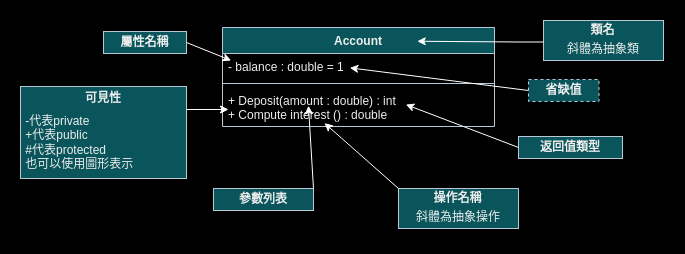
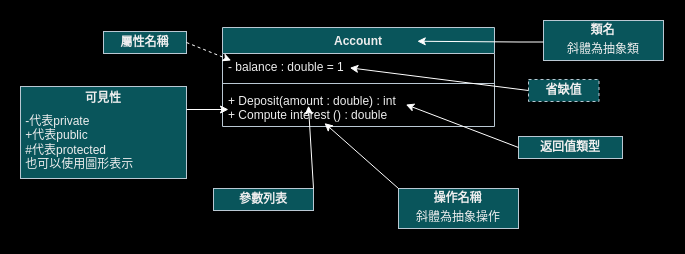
  <mxCell id="0" />
  <mxCell id="1" parent="0" />
  <mxCell id="2" value="Account&lt;br&gt;" style="swimlane;fontStyle=1;align=center;verticalAlign=top;childLayout=stackLayout;horizontal=1;startSize=26;horizontalStack=0;resizeParent=1;resizeParentMax=0;resizeLast=0;collapsible=1;marginBottom=0;whiteSpace=wrap;html=1;strokeColor=#BAC8D3;fontColor=#EEEEEE;fillColor=#09555B;" vertex="1" parent="1"><mxGeometry x="222" y="27" width="272" height="99" as="geometry" /></mxCell>
  <mxCell id="3" value="- balance : double = 1" style="text;strokeColor=none;fillColor=none;align=left;verticalAlign=top;spacingLeft=4;spacingRight=4;overflow=hidden;rotatable=0;points=[[0,0.5],[1,0.5]];portConstraint=eastwest;whiteSpace=wrap;html=1;fontColor=#EEEEEE;" vertex="1" parent="2"><mxGeometry y="26" width="272" height="26" as="geometry" /></mxCell>
  <mxCell id="4" value="" style="line;strokeWidth=1;fillColor=none;align=left;verticalAlign=middle;spacingTop=-1;spacingLeft=3;spacingRight=3;rotatable=0;labelPosition=right;points=[];portConstraint=eastwest;strokeColor=inherit;fontColor=#EEEEEE;" vertex="1" parent="2"><mxGeometry y="52" width="272" height="8" as="geometry" /></mxCell>
  <mxCell id="5" value="+ Deposit(amount : double) : int&lt;br&gt;+ Compute interest () : double" style="text;strokeColor=none;fillColor=none;align=left;verticalAlign=top;spacingLeft=4;spacingRight=4;overflow=hidden;rotatable=0;points=[[0,0.5],[1,0.5]];portConstraint=eastwest;whiteSpace=wrap;html=1;fontColor=#EEEEEE;" vertex="1" parent="2"><mxGeometry y="60" width="272" height="39" as="geometry" /></mxCell>
  <mxCell id="6" value="&lt;b&gt;參數列表&lt;/b&gt;" style="rounded=0;whiteSpace=wrap;html=1;strokeColor=#BAC8D3;fontColor=#EEEEEE;fillColor=#09555B;" vertex="1" parent="1"><mxGeometry x="213" y="188" width="100" height="22" as="geometry" /></mxCell>
  <mxCell id="7" value="&lt;b&gt;屬性名稱&lt;/b&gt;" style="rounded=0;whiteSpace=wrap;html=1;strokeColor=#BAC8D3;fontColor=#EEEEEE;fillColor=#09555B;" vertex="1" parent="1"><mxGeometry x="103" y="31" width="83" height="22" as="geometry" /></mxCell>
  <mxCell id="8" value="" style="rounded=0;whiteSpace=wrap;html=1;strokeColor=#BAC8D3;fontColor=#EEEEEE;fillColor=#09555B;align=left;" vertex="1" parent="1"><mxGeometry x="20" y="86" width="166" height="92" as="geometry" /></mxCell>
  <mxCell id="9" style="rounded=0;orthogonalLoop=1;jettySize=auto;html=1;exitX=1;exitY=0.25;exitDx=0;exitDy=0;strokeColor=#FFFFFF;" edge="1" parent="1" source="8"><mxGeometry relative="1" as="geometry"><mxPoint x="228" y="109" as="targetPoint" /></mxGeometry></mxCell>
  <mxCell id="10" value="&lt;b&gt;可見性&lt;/b&gt;" style="text;html=1;strokeColor=none;fillColor=none;align=center;verticalAlign=middle;whiteSpace=wrap;rounded=0;fontColor=#EEEEEE;" vertex="1" parent="1"><mxGeometry x="20" y="86" width="166" height="24" as="geometry" /></mxCell>
  <mxCell id="11" value="&amp;nbsp;-代表private&lt;br style=&quot;border-color: var(--border-color);&quot;&gt;&lt;span style=&quot;&quot;&gt;&amp;nbsp;+代表public&lt;/span&gt;&lt;br style=&quot;border-color: var(--border-color);&quot;&gt;&lt;span style=&quot;&quot;&gt;&amp;nbsp;#代表protected&lt;/span&gt;&lt;br style=&quot;border-color: var(--border-color);&quot;&gt;&lt;span style=&quot;&quot;&gt;&amp;nbsp;也可以使用圖形表示&lt;/span&gt;" style="text;html=1;strokeColor=none;fillColor=none;align=left;verticalAlign=middle;whiteSpace=wrap;rounded=0;fontColor=#EEEEEE;" vertex="1" parent="1"><mxGeometry x="20" y="109" width="165" height="65" as="geometry" /></mxCell>
  <mxCell id="12" value="" style="rounded=0;whiteSpace=wrap;html=1;strokeColor=#BAC8D3;fontColor=#EEEEEE;fillColor=#09555B;" vertex="1" parent="1"><mxGeometry x="398" y="188" width="120" height="40" as="geometry" /></mxCell>
  <mxCell id="13" value="&lt;b&gt;操作名稱&lt;/b&gt;" style="text;html=1;strokeColor=none;fillColor=none;align=center;verticalAlign=middle;whiteSpace=wrap;rounded=0;fontColor=#EEEEEE;" vertex="1" parent="1"><mxGeometry x="398" y="188" width="119" height="20" as="geometry" /></mxCell>
  <mxCell id="14" value="斜體為抽象操作" style="text;html=1;strokeColor=none;fillColor=none;align=center;verticalAlign=middle;whiteSpace=wrap;rounded=0;fontColor=#EEEEEE;" vertex="1" parent="1"><mxGeometry x="398" y="202" width="120" height="30" as="geometry" /></mxCell>
  <mxCell id="15" value="&lt;b&gt;返回值類型&lt;/b&gt;" style="rounded=0;whiteSpace=wrap;html=1;strokeColor=#BAC8D3;fontColor=#EEEEEE;fillColor=#09555B;" vertex="1" parent="1"><mxGeometry x="518" y="136" width="104" height="22" as="geometry" /></mxCell>
  <mxCell id="16" value="&lt;b&gt;省缺值&lt;/b&gt;" style="rounded=0;whiteSpace=wrap;html=1;strokeColor=#BAC8D3;fontColor=#EEEEEE;fillColor=#09555B;dashed=1;" vertex="1" parent="1"><mxGeometry x="528" y="79" width="70.5" height="22" as="geometry" /></mxCell>
  <mxCell id="17" value="" style="rounded=0;whiteSpace=wrap;html=1;strokeColor=#BAC8D3;fontColor=#EEEEEE;fillColor=#09555B;" vertex="1" parent="1"><mxGeometry x="543" y="20" width="120" height="40" as="geometry" /></mxCell>
  <mxCell id="18" value="&lt;b&gt;類名&lt;/b&gt;" style="text;html=1;strokeColor=none;fillColor=none;align=center;verticalAlign=middle;whiteSpace=wrap;rounded=0;fontColor=#EEEEEE;" vertex="1" parent="1"><mxGeometry x="543" y="20" width="119" height="20" as="geometry" /></mxCell>
  <mxCell id="19" value="斜體為抽象類" style="text;html=1;strokeColor=none;fillColor=none;align=center;verticalAlign=middle;whiteSpace=wrap;rounded=0;fontColor=#EEEEEE;" vertex="1" parent="1"><mxGeometry x="543" y="34" width="120" height="30" as="geometry" /></mxCell>
  <mxCell id="20" style="edgeStyle=orthogonalEdgeStyle;rounded=0;orthogonalLoop=1;jettySize=auto;html=1;exitX=0;exitY=0.25;exitDx=0;exitDy=0;entryX=0.716;entryY=0.139;entryDx=0;entryDy=0;entryPerimeter=0;strokeColor=#FFFFFF;strokeWidth=1;" edge="1" parent="1" source="19" target="2"><mxGeometry relative="1" as="geometry" /></mxCell>
  <mxCell id="21" style="rounded=0;orthogonalLoop=1;jettySize=auto;html=1;exitX=0;exitY=0.5;exitDx=0;exitDy=0;entryX=0.468;entryY=0.551;entryDx=0;entryDy=0;entryPerimeter=0;strokeColor=#FFFFFF;strokeWidth=1;" edge="1" parent="1" source="16" target="3"><mxGeometry relative="1" as="geometry" /></mxCell>
  <mxCell id="22" style="rounded=0;orthogonalLoop=1;jettySize=auto;html=1;exitX=0;exitY=0.5;exitDx=0;exitDy=0;entryX=0.674;entryY=0.437;entryDx=0;entryDy=0;entryPerimeter=0;strokeColor=#FFFFFF;strokeWidth=1;" edge="1" parent="1" source="15" target="5"><mxGeometry relative="1" as="geometry" /></mxCell>
  <mxCell id="23" style="rounded=0;orthogonalLoop=1;jettySize=auto;html=1;exitX=0;exitY=0;exitDx=0;exitDy=0;entryX=0.375;entryY=0.913;entryDx=0;entryDy=0;entryPerimeter=0;strokeColor=#FFFFFF;" edge="1" parent="1" source="13" target="5"><mxGeometry relative="1" as="geometry" /></mxCell>
  <mxCell id="24" style="rounded=0;orthogonalLoop=1;jettySize=auto;html=1;exitX=1;exitY=0;exitDx=0;exitDy=0;entryX=0.316;entryY=0.468;entryDx=0;entryDy=0;entryPerimeter=0;strokeColor=#FFFFFF;" edge="1" parent="1" source="6" target="5"><mxGeometry relative="1" as="geometry" /></mxCell>
- <mxCell id="25" style="rounded=0;orthogonalLoop=1;jettySize=auto;html=1;exitX=1;exitY=0.5;exitDx=0;exitDy=0;entryX=0.032;entryY=0.269;entryDx=0;entryDy=0;entryPerimeter=0;strokeColor=#FFFFFF;" edge="1" parent="1" source="7" target="3"><mxGeometry relative="1" as="geometry" /></mxCell>
+ <mxCell id="25" style="rounded=0;orthogonalLoop=1;jettySize=auto;html=1;exitX=1;exitY=0.5;exitDx=0;exitDy=0;entryX=0.032;entryY=0.269;entryDx=0;entryDy=0;entryPerimeter=0;strokeColor=#FFFFFF;dashed=1;" edge="1" parent="1" source="7" target="3"><mxGeometry relative="1" as="geometry" /></mxCell>
